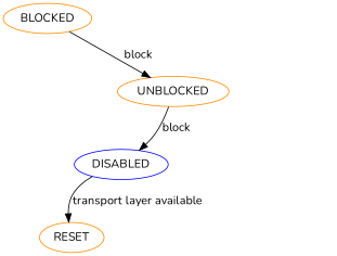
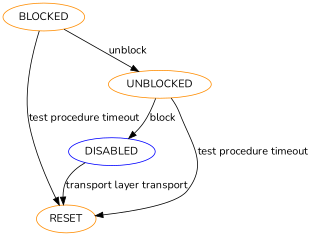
  digraph {
    fontname=Nunito
    node [color=darkorange fontname=Nunito]
    edge [fontname=Nunito]
    DISABLED [color=blue]
    RESET
    BLOCKED
    UNBLOCKED
-   DISABLED -> RESET [label="transport layer available"]
-   BLOCKED -> UNBLOCKED [label=block]
+   DISABLED -> RESET [label="transport layer transport"]
+   BLOCKED -> RESET [label="test procedure timeout"]
+   BLOCKED -> UNBLOCKED [label=unblock]
    UNBLOCKED -> DISABLED [label=block]
+   UNBLOCKED -> RESET [label="test procedure timeout"]
  }
